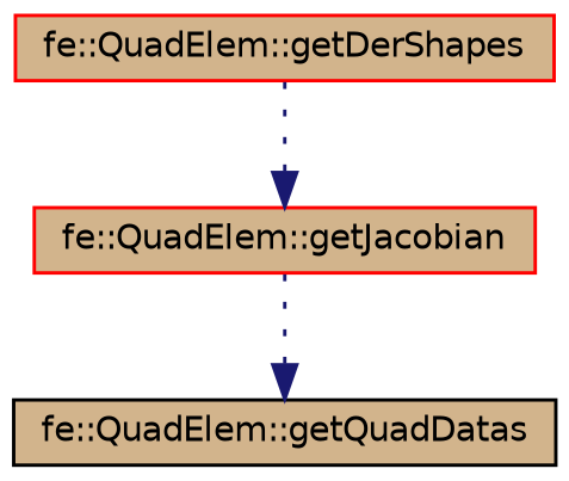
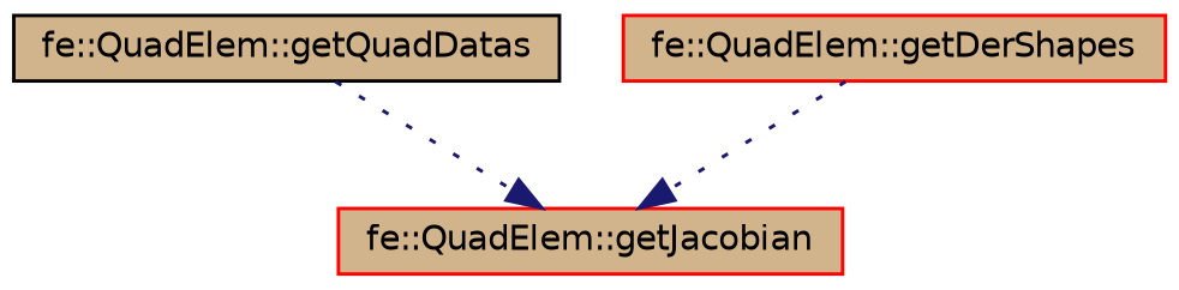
  digraph {
    rankdir=TB
    node [color=red fillcolor=tan fontname=Helvetica fontsize=10 shape=record style=filled]
    edge [color=midnightblue fontname=Helvetica fontsize=10 labelfontname=Helvetica labelfontsize=10 style=dotted]
    n1 [color=black fontcolor=black height=0.2 label="fe::QuadElem::getQuadDatas" width=0.4]
    n2 [height=0.2 label="fe::QuadElem::getJacobian" width=0.4]
    n3 [height=0.2 label="fe::QuadElem::getDerShapes" width=0.4]
-   n2 -> n1
+   n1 -> n2
    n3 -> n2
  }
